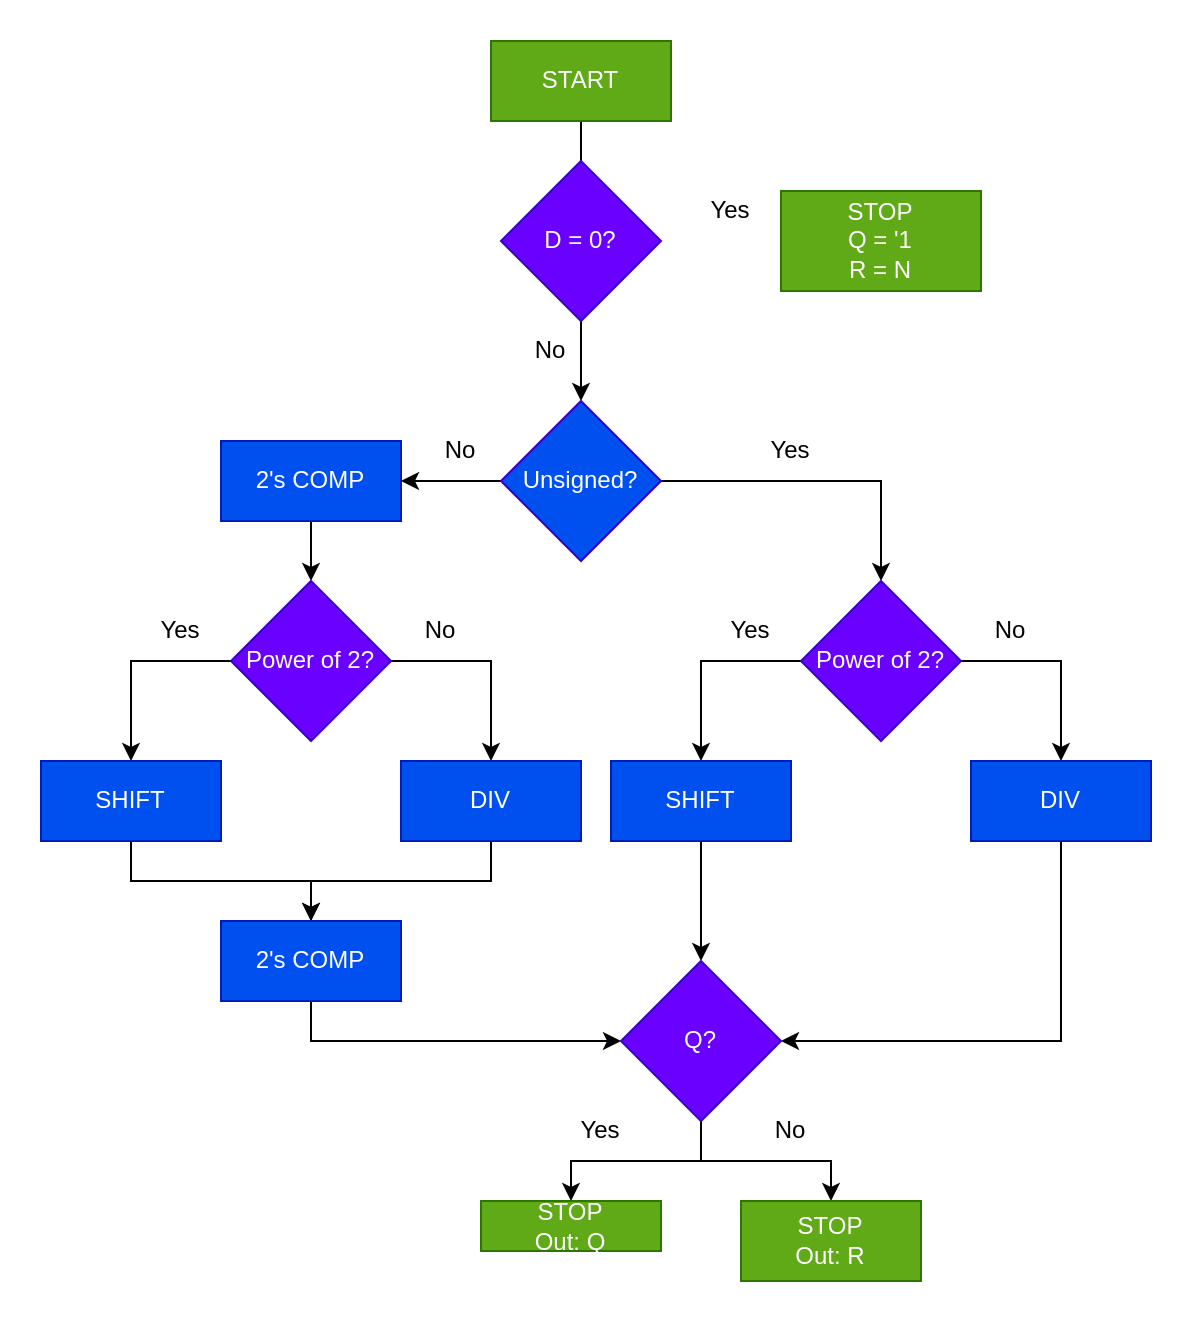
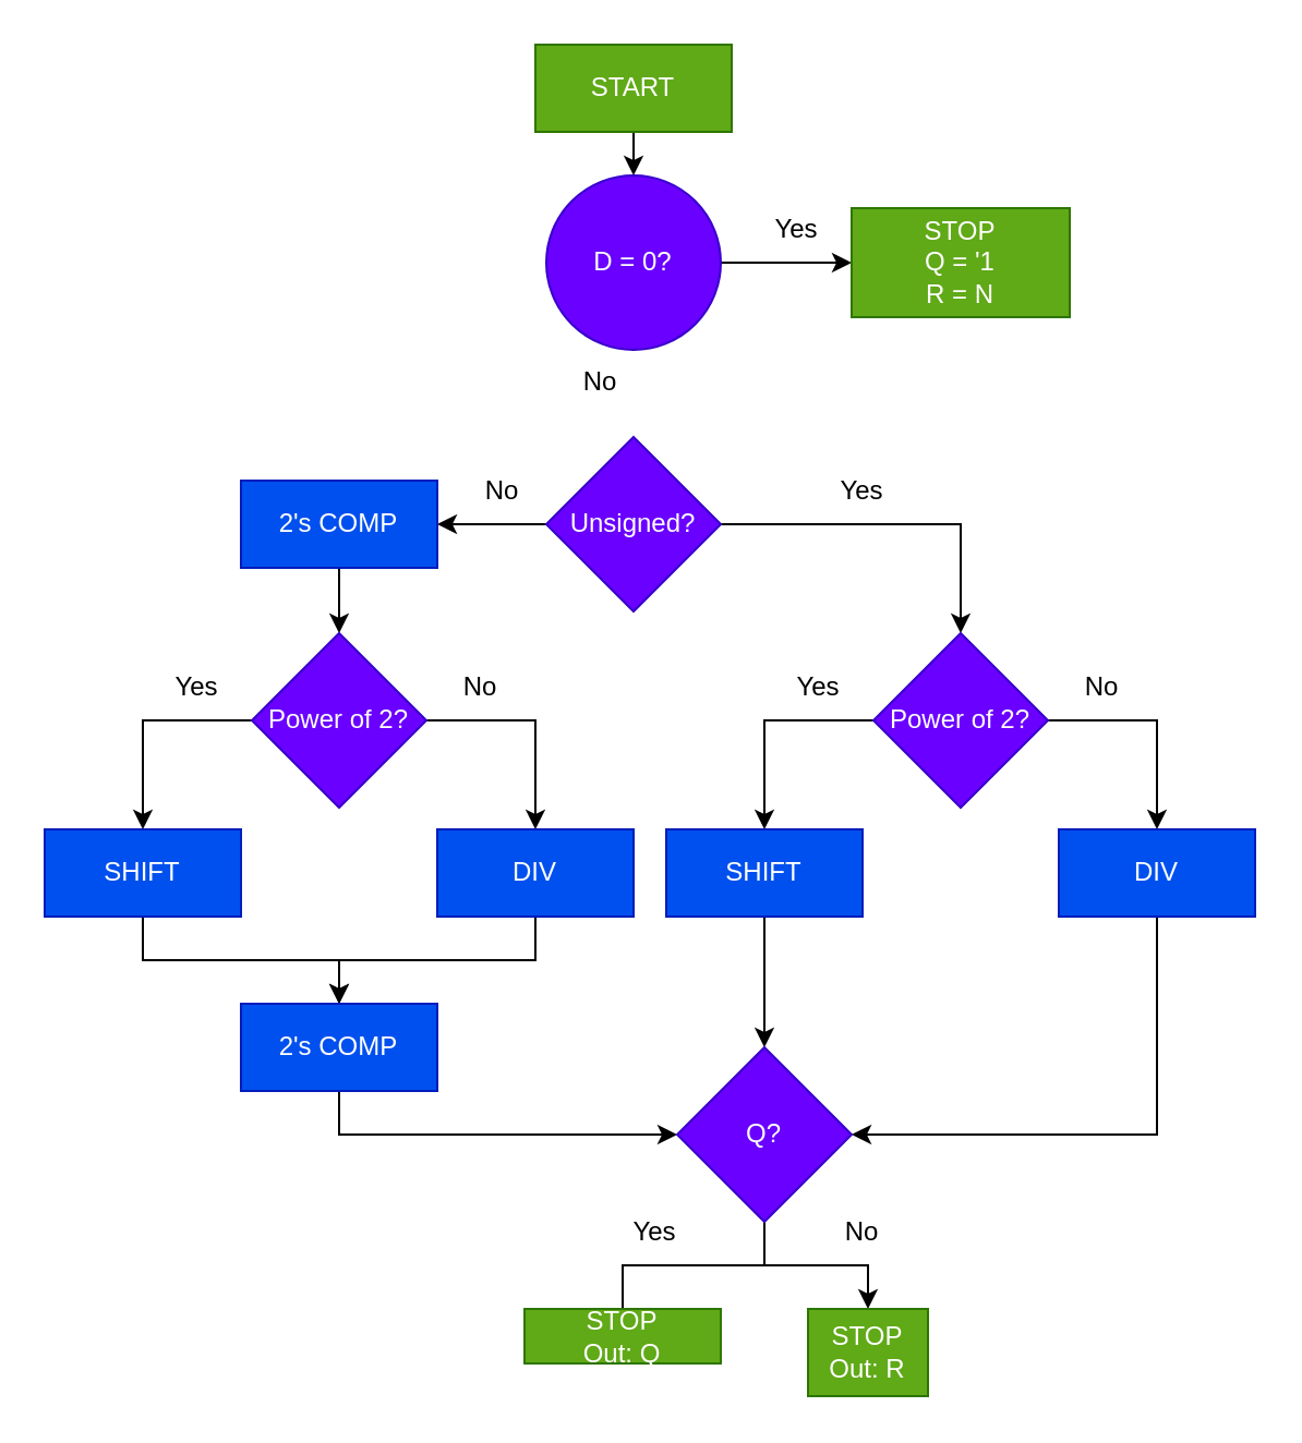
  <mxCell id="0" />
  <mxCell id="1" parent="0" />
- <mxCell id="2" style="edgeStyle=orthogonalEdgeStyle;rounded=0;orthogonalLoop=1;jettySize=auto;html=1;exitX=0.5;exitY=1;exitDx=0;exitDy=0;entryX=0.5;entryY=0;entryDx=0;entryDy=0;endArrow=none;" edge="1" parent="1" source="3" target="22"><mxGeometry relative="1" as="geometry" /></mxCell>
+ <mxCell id="2" style="edgeStyle=orthogonalEdgeStyle;rounded=0;orthogonalLoop=1;jettySize=auto;html=1;exitX=0.5;exitY=1;exitDx=0;exitDy=0;entryX=0.5;entryY=0;entryDx=0;entryDy=0;" edge="1" parent="1" source="3" target="22"><mxGeometry relative="1" as="geometry" /></mxCell>
  <mxCell id="3" value="START" style="rounded=0;whiteSpace=wrap;html=1;fillColor=#60a917;fontColor=#ffffff;strokeColor=#2D7600;" vertex="1" parent="1"><mxGeometry x="245" y="20" width="90" height="40" as="geometry" /></mxCell>
  <mxCell id="4" style="edgeStyle=orthogonalEdgeStyle;rounded=0;orthogonalLoop=1;jettySize=auto;html=1;exitX=0;exitY=0.5;exitDx=0;exitDy=0;entryX=1;entryY=0.5;entryDx=0;entryDy=0;" edge="1" parent="1" source="6" target="8"><mxGeometry relative="1" as="geometry" /></mxCell>
  <mxCell id="5" style="edgeStyle=orthogonalEdgeStyle;rounded=0;orthogonalLoop=1;jettySize=auto;html=1;exitX=1;exitY=0.5;exitDx=0;exitDy=0;entryX=0.5;entryY=0;entryDx=0;entryDy=0;" edge="1" parent="1" source="6" target="27"><mxGeometry relative="1" as="geometry" /></mxCell>
- <mxCell id="6" value="Unsigned?" style="rhombus;whiteSpace=wrap;html=1;fillColor=#0050ef;fontColor=#ffffff;strokeColor=#3700CC;" vertex="1" parent="1"><mxGeometry x="250" y="200" width="80" height="80" as="geometry" /></mxCell>
+ <mxCell id="6" value="Unsigned?" style="rhombus;whiteSpace=wrap;html=1;fillColor=#6a00ff;fontColor=#ffffff;strokeColor=#3700CC;" vertex="1" parent="1"><mxGeometry x="250" y="200" width="80" height="80" as="geometry" /></mxCell>
  <mxCell id="7" style="edgeStyle=orthogonalEdgeStyle;rounded=0;orthogonalLoop=1;jettySize=auto;html=1;exitX=0.5;exitY=1;exitDx=0;exitDy=0;entryX=0.5;entryY=0;entryDx=0;entryDy=0;" edge="1" parent="1" source="8" target="11"><mxGeometry relative="1" as="geometry" /></mxCell>
  <mxCell id="8" value="2's COMP" style="rounded=0;whiteSpace=wrap;html=1;fillColor=#0050ef;fontColor=#ffffff;strokeColor=#001DBC;" vertex="1" parent="1"><mxGeometry x="110" y="220" width="90" height="40" as="geometry" /></mxCell>
  <mxCell id="9" style="edgeStyle=orthogonalEdgeStyle;rounded=0;orthogonalLoop=1;jettySize=auto;html=1;exitX=1;exitY=0.5;exitDx=0;exitDy=0;" edge="1" parent="1" source="11" target="13"><mxGeometry relative="1" as="geometry" /></mxCell>
  <mxCell id="10" style="edgeStyle=orthogonalEdgeStyle;rounded=0;orthogonalLoop=1;jettySize=auto;html=1;exitX=0;exitY=0.5;exitDx=0;exitDy=0;entryX=0.5;entryY=0;entryDx=0;entryDy=0;" edge="1" parent="1" source="11" target="15"><mxGeometry relative="1" as="geometry" /></mxCell>
  <mxCell id="11" value="Power of 2?" style="rhombus;whiteSpace=wrap;html=1;fillColor=#6a00ff;fontColor=#ffffff;strokeColor=#3700CC;" vertex="1" parent="1"><mxGeometry x="115" y="290" width="80" height="80" as="geometry" /></mxCell>
  <mxCell id="12" style="edgeStyle=orthogonalEdgeStyle;rounded=0;orthogonalLoop=1;jettySize=auto;html=1;exitX=0.5;exitY=1;exitDx=0;exitDy=0;entryX=0.5;entryY=0;entryDx=0;entryDy=0;" edge="1" parent="1" source="13" target="19"><mxGeometry relative="1" as="geometry" /></mxCell>
  <mxCell id="13" value="DIV" style="rounded=0;whiteSpace=wrap;html=1;fillColor=#0050ef;fontColor=#ffffff;strokeColor=#001DBC;" vertex="1" parent="1"><mxGeometry x="200" y="380" width="90" height="40" as="geometry" /></mxCell>
  <mxCell id="14" style="edgeStyle=orthogonalEdgeStyle;rounded=0;orthogonalLoop=1;jettySize=auto;html=1;exitX=0.5;exitY=1;exitDx=0;exitDy=0;entryX=0.5;entryY=0;entryDx=0;entryDy=0;" edge="1" parent="1" source="15" target="19"><mxGeometry relative="1" as="geometry" /></mxCell>
  <mxCell id="15" value="SHIFT" style="rounded=0;whiteSpace=wrap;html=1;fillColor=#0050ef;fontColor=#ffffff;strokeColor=#001DBC;" vertex="1" parent="1"><mxGeometry x="20" y="380" width="90" height="40" as="geometry" /></mxCell>
  <mxCell id="16" value="No" style="text;html=1;align=center;verticalAlign=middle;whiteSpace=wrap;rounded=0;" vertex="1" parent="1"><mxGeometry x="190" y="300" width="60" height="30" as="geometry" /></mxCell>
  <mxCell id="17" value="Yes" style="text;html=1;align=center;verticalAlign=middle;whiteSpace=wrap;rounded=0;" vertex="1" parent="1"><mxGeometry x="60" y="300" width="60" height="30" as="geometry" /></mxCell>
  <mxCell id="18" style="edgeStyle=orthogonalEdgeStyle;rounded=0;orthogonalLoop=1;jettySize=auto;html=1;exitX=0.5;exitY=1;exitDx=0;exitDy=0;" edge="1" parent="1" source="19" target="38"><mxGeometry relative="1" as="geometry" /></mxCell>
  <mxCell id="19" value="2's COMP" style="rounded=0;whiteSpace=wrap;html=1;fillColor=#0050ef;fontColor=#ffffff;strokeColor=#001DBC;" vertex="1" parent="1"><mxGeometry x="110" y="460" width="90" height="40" as="geometry" /></mxCell>
- <mxCell id="20" style="edgeStyle=orthogonalEdgeStyle;rounded=0;orthogonalLoop=1;jettySize=auto;html=1;exitX=0.5;exitY=1;exitDx=0;exitDy=0;entryX=0.5;entryY=0;entryDx=0;entryDy=0;" edge="1" parent="1" source="22" target="6"><mxGeometry relative="1" as="geometry" /></mxCell>
- <mxCell id="22" value="D = 0?" style="rhombus;whiteSpace=wrap;html=1;fillColor=#6a00ff;fontColor=#ffffff;strokeColor=#3700CC;" vertex="1" parent="1"><mxGeometry x="250" y="80" width="80" height="80" as="geometry" /></mxCell>
+ <mxCell id="21" style="edgeStyle=orthogonalEdgeStyle;rounded=0;orthogonalLoop=1;jettySize=auto;html=1;exitX=1;exitY=0.5;exitDx=0;exitDy=0;entryX=0;entryY=0.5;entryDx=0;entryDy=0;" edge="1" parent="1" source="22" target="24"><mxGeometry relative="1" as="geometry" /></mxCell>
+ <mxCell id="22" value="D = 0?" style="ellipse;whiteSpace=wrap;html=1;fillColor=#6a00ff;fontColor=#ffffff;strokeColor=#3700CC;" vertex="1" parent="1"><mxGeometry x="250" y="80" width="80" height="80" as="geometry" /></mxCell>
  <mxCell id="23" value="No" style="text;html=1;align=center;verticalAlign=middle;whiteSpace=wrap;rounded=0;" vertex="1" parent="1"><mxGeometry x="245" y="160" width="60" height="30" as="geometry" /></mxCell>
  <mxCell id="24" value="STOP&lt;div&gt;Q = '1&lt;/div&gt;&lt;div&gt;R = N&lt;/div&gt;" style="rounded=0;whiteSpace=wrap;html=1;fillColor=#60a917;fontColor=#ffffff;strokeColor=#2D7600;" vertex="1" parent="1"><mxGeometry x="390" y="95" width="100" height="50" as="geometry" /></mxCell>
  <mxCell id="25" style="edgeStyle=orthogonalEdgeStyle;rounded=0;orthogonalLoop=1;jettySize=auto;html=1;exitX=1;exitY=0.5;exitDx=0;exitDy=0;" edge="1" parent="1" source="27" target="29"><mxGeometry relative="1" as="geometry" /></mxCell>
  <mxCell id="26" style="edgeStyle=orthogonalEdgeStyle;rounded=0;orthogonalLoop=1;jettySize=auto;html=1;exitX=0;exitY=0.5;exitDx=0;exitDy=0;entryX=0.5;entryY=0;entryDx=0;entryDy=0;" edge="1" parent="1" source="27" target="31"><mxGeometry relative="1" as="geometry" /></mxCell>
  <mxCell id="27" value="Power of 2?" style="rhombus;whiteSpace=wrap;html=1;fillColor=#6a00ff;fontColor=#ffffff;strokeColor=#3700CC;" vertex="1" parent="1"><mxGeometry x="400" y="290" width="80" height="80" as="geometry" /></mxCell>
  <mxCell id="28" style="edgeStyle=orthogonalEdgeStyle;rounded=0;orthogonalLoop=1;jettySize=auto;html=1;exitX=0.5;exitY=1;exitDx=0;exitDy=0;entryX=1;entryY=0.5;entryDx=0;entryDy=0;" edge="1" parent="1" source="29" target="38"><mxGeometry relative="1" as="geometry" /></mxCell>
  <mxCell id="29" value="DIV" style="rounded=0;whiteSpace=wrap;html=1;fillColor=#0050ef;fontColor=#ffffff;strokeColor=#001DBC;" vertex="1" parent="1"><mxGeometry x="485" y="380" width="90" height="40" as="geometry" /></mxCell>
  <mxCell id="30" style="edgeStyle=orthogonalEdgeStyle;rounded=0;orthogonalLoop=1;jettySize=auto;html=1;exitX=0.5;exitY=1;exitDx=0;exitDy=0;entryX=0.5;entryY=0;entryDx=0;entryDy=0;" edge="1" parent="1" source="31" target="38"><mxGeometry relative="1" as="geometry" /></mxCell>
  <mxCell id="31" value="SHIFT" style="rounded=0;whiteSpace=wrap;html=1;fillColor=#0050ef;fontColor=#ffffff;strokeColor=#001DBC;" vertex="1" parent="1"><mxGeometry x="305" y="380" width="90" height="40" as="geometry" /></mxCell>
  <mxCell id="32" value="No" style="text;html=1;align=center;verticalAlign=middle;whiteSpace=wrap;rounded=0;" vertex="1" parent="1"><mxGeometry x="475" y="300" width="60" height="30" as="geometry" /></mxCell>
  <mxCell id="33" value="Yes" style="text;html=1;align=center;verticalAlign=middle;whiteSpace=wrap;rounded=0;" vertex="1" parent="1"><mxGeometry x="345" y="300" width="60" height="30" as="geometry" /></mxCell>
  <mxCell id="34" value="Yes" style="text;html=1;align=center;verticalAlign=middle;whiteSpace=wrap;rounded=0;" vertex="1" parent="1"><mxGeometry x="365" y="210" width="60" height="30" as="geometry" /></mxCell>
  <mxCell id="35" value="No" style="text;html=1;align=center;verticalAlign=middle;whiteSpace=wrap;rounded=0;" vertex="1" parent="1"><mxGeometry x="200" y="210" width="60" height="30" as="geometry" /></mxCell>
  <mxCell id="36" style="edgeStyle=orthogonalEdgeStyle;rounded=0;orthogonalLoop=1;jettySize=auto;html=1;exitX=0.5;exitY=1;exitDx=0;exitDy=0;entryX=0.5;entryY=0;entryDx=0;entryDy=0;" edge="1" parent="1" source="38" target="40"><mxGeometry relative="1" as="geometry" /></mxCell>
- <mxCell id="37" style="edgeStyle=orthogonalEdgeStyle;rounded=0;orthogonalLoop=1;jettySize=auto;html=1;exitX=0.5;exitY=1;exitDx=0;exitDy=0;entryX=0.5;entryY=0;entryDx=0;entryDy=0;" edge="1" parent="1" source="38" target="39"><mxGeometry relative="1" as="geometry" /></mxCell>
+ <mxCell id="37" style="edgeStyle=orthogonalEdgeStyle;rounded=0;orthogonalLoop=1;jettySize=auto;html=1;exitX=0.5;exitY=1;exitDx=0;exitDy=0;entryX=0.5;entryY=0;entryDx=0;entryDy=0;endArrow=none;" edge="1" parent="1" source="38" target="39"><mxGeometry relative="1" as="geometry" /></mxCell>
  <mxCell id="38" value="Q?" style="rhombus;whiteSpace=wrap;html=1;fillColor=#6a00ff;fontColor=#ffffff;strokeColor=#3700CC;" vertex="1" parent="1"><mxGeometry x="310" y="480" width="80" height="80" as="geometry" /></mxCell>
  <mxCell id="39" value="STOP&lt;div&gt;Out: Q&lt;/div&gt;" style="rounded=0;whiteSpace=wrap;html=1;fillColor=#60a917;fontColor=#ffffff;strokeColor=#2D7600;" vertex="1" parent="1"><mxGeometry x="240" y="600" width="90" height="25" as="geometry" /></mxCell>
- <mxCell id="40" value="STOP&lt;div&gt;Out: R&lt;/div&gt;" style="rounded=0;whiteSpace=wrap;html=1;fillColor=#60a917;fontColor=#ffffff;strokeColor=#2D7600;" vertex="1" parent="1"><mxGeometry x="370" y="600" width="90" height="40" as="geometry" /></mxCell>
+ <mxCell id="40" value="STOP&lt;div&gt;Out: R&lt;/div&gt;" style="rounded=0;whiteSpace=wrap;html=1;fillColor=#60a917;fontColor=#ffffff;strokeColor=#2D7600;" vertex="1" parent="1"><mxGeometry x="370" y="600" width="55" height="40" as="geometry" /></mxCell>
  <mxCell id="41" value="Yes" style="text;html=1;align=center;verticalAlign=middle;whiteSpace=wrap;rounded=0;" vertex="1" parent="1"><mxGeometry x="270" y="550" width="60" height="30" as="geometry" /></mxCell>
  <mxCell id="42" value="No" style="text;html=1;align=center;verticalAlign=middle;whiteSpace=wrap;rounded=0;" vertex="1" parent="1"><mxGeometry x="365" y="550" width="60" height="30" as="geometry" /></mxCell>
  <mxCell id="43" value="Yes" style="text;html=1;align=center;verticalAlign=middle;whiteSpace=wrap;rounded=0;" vertex="1" parent="1"><mxGeometry x="335" y="90" width="60" height="30" as="geometry" /></mxCell>
